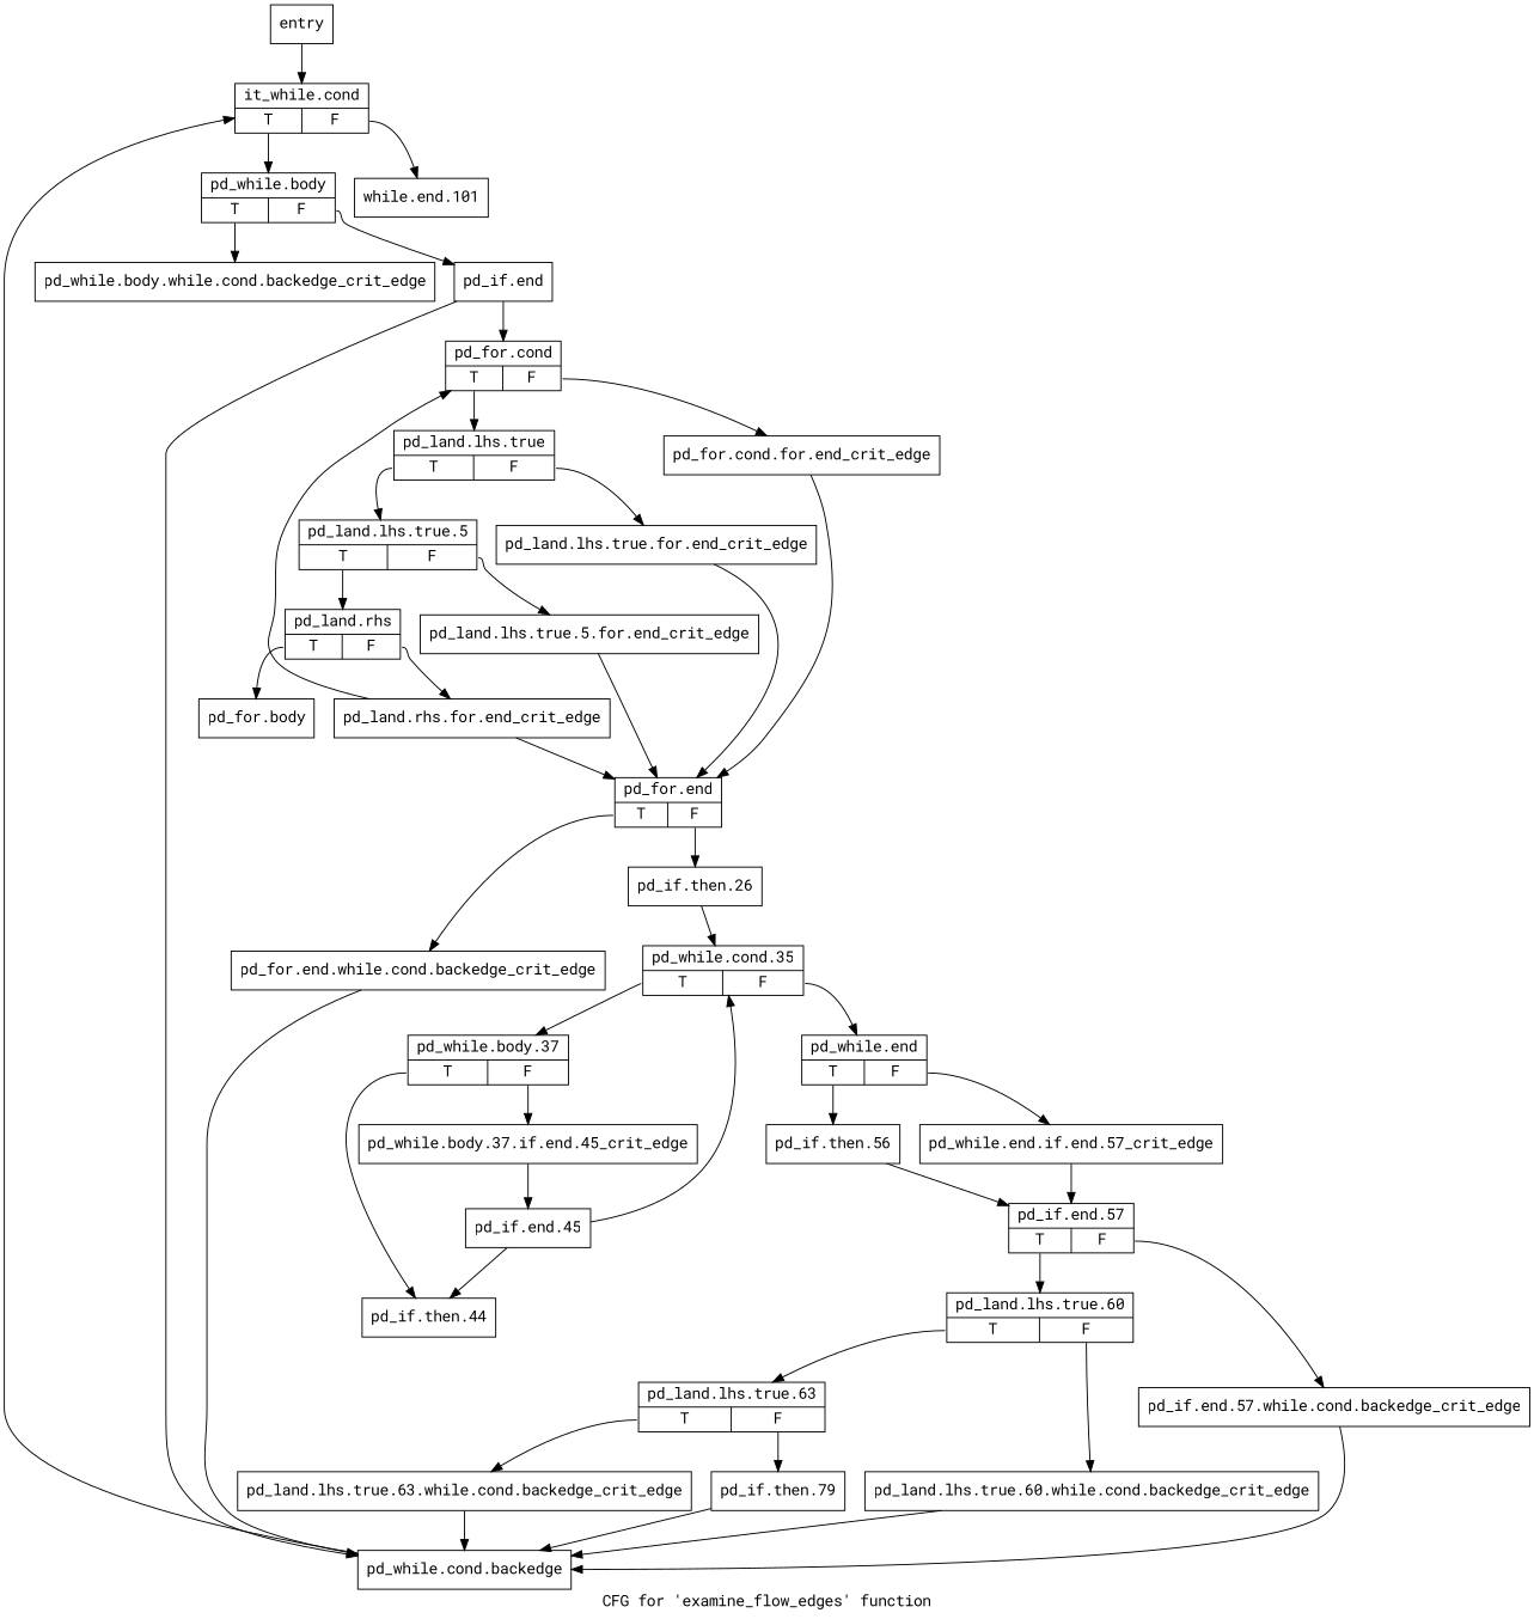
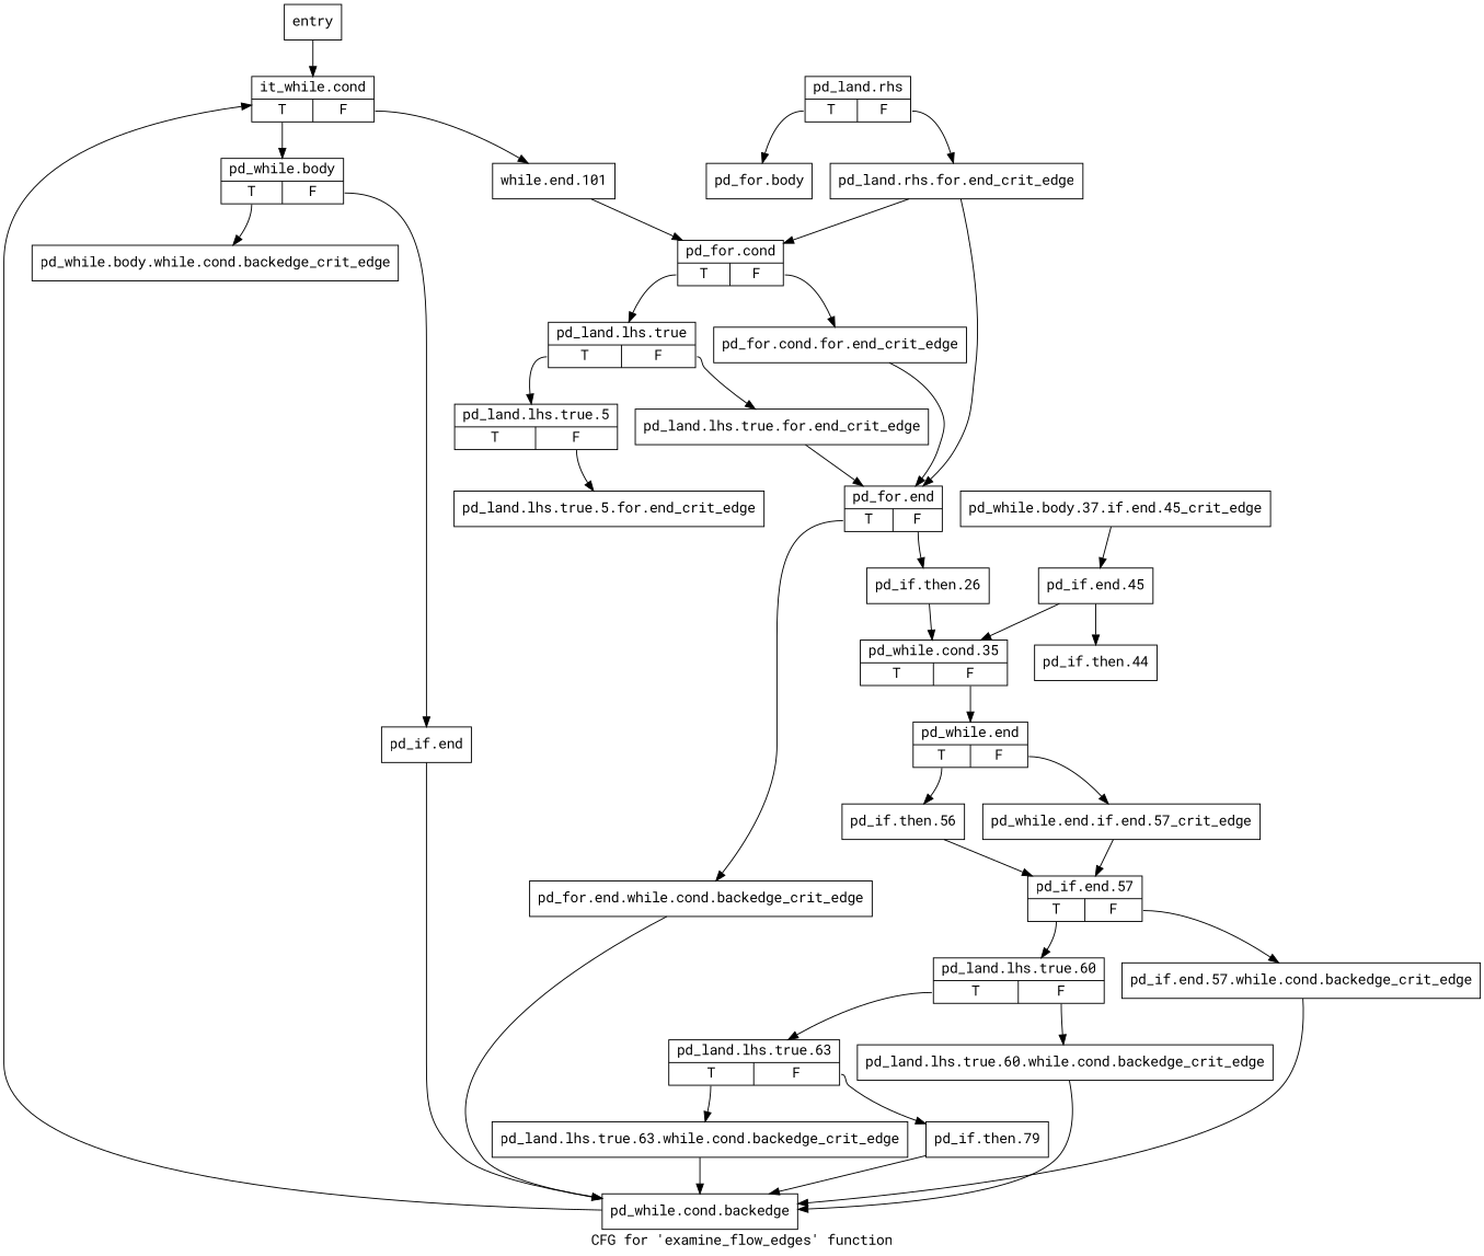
  digraph {
    fontname="Roboto Mono"
    label="CFG for 'examine_flow_edges' function"
    node [fontname="Roboto Mono" shape=record]
    edge [fontname="Roboto Mono"]
    n1 [label="{entry}"]
    n2 [label="{it_while.cond|{<s0>T|<s1>F}}"]
    n3 [label="{pd_while.body|{<s0>T|<s1>F}}"]
    n4 [label="{while.end.101}"]
    n5 [label="{pd_while.body.while.cond.backedge_crit_edge}"]
    n6 [label="{pd_if.end}"]
    n7 [label="{pd_while.cond.backedge}"]
    n8 [label="{pd_for.cond|{<s0>T|<s1>F}}"]
    n9 [label="{pd_land.lhs.true|{<s0>T|<s1>F}}"]
    n10 [label="{pd_for.cond.for.end_crit_edge}"]
    n11 [label="{pd_land.lhs.true.5|{<s0>T|<s1>F}}"]
    n12 [label="{pd_land.lhs.true.for.end_crit_edge}"]
    n13 [label="{pd_for.end|{<s0>T|<s1>F}}"]
    n14 [label="{pd_land.rhs|{<s0>T|<s1>F}}"]
    n15 [label="{pd_land.lhs.true.5.for.end_crit_edge}"]
    n16 [label="{pd_for.end.while.cond.backedge_crit_edge}"]
    n17 [label="{pd_if.then.26}"]
    n18 [label="{pd_while.cond.35|{<s0>T|<s1>F}}"]
    n19 [label="{pd_for.body}"]
    n20 [label="{pd_land.rhs.for.end_crit_edge}"]
-   n21 [label="{pd_while.body.37|{<s0>T|<s1>F}}"]
    n22 [label="{pd_while.end|{<s0>T|<s1>F}}"]
    n23 [label="{pd_if.then.44}"]
    n24 [label="{pd_while.body.37.if.end.45_crit_edge}"]
    n25 [label="{pd_if.then.56}"]
    n26 [label="{pd_while.end.if.end.57_crit_edge}"]
    n27 [label="{pd_if.end.45}"]
    n28 [label="{pd_if.end.57|{<s0>T|<s1>F}}"]
    n29 [label="{pd_land.lhs.true.60|{<s0>T|<s1>F}}"]
    n30 [label="{pd_if.end.57.while.cond.backedge_crit_edge}"]
    n31 [label="{pd_land.lhs.true.63|{<s0>T|<s1>F}}"]
    n32 [label="{pd_land.lhs.true.60.while.cond.backedge_crit_edge}"]
    n33 [label="{pd_land.lhs.true.63.while.cond.backedge_crit_edge}"]
    n34 [label="{pd_if.then.79}"]
    n1 -> n2
    n2 -> n3 [tailport=s0]
    n2 -> n4 [tailport=s1]
    n3 -> n5 [tailport=s0]
    n3 -> n6 [tailport=s1]
    n6 -> n7
-   n6 -> n8
+   n4 -> n8
    n7 -> n2
    n8 -> n9 [tailport=s0]
    n8 -> n10 [tailport=s1]
    n9 -> n11 [tailport=s0]
    n9 -> n12 [tailport=s1]
    n10 -> n13
-   n11 -> n14 [tailport=s0]
    n11 -> n15 [tailport=s1]
    n12 -> n13
    n13 -> n16 [tailport=s0]
    n13 -> n17 [tailport=s1]
    n14 -> n19 [tailport=s0]
    n14 -> n20 [tailport=s1]
-   n15 -> n13
    n16 -> n7
    n17 -> n18
-   n18 -> n21 [tailport=s0]
    n18 -> n22 [tailport=s1]
    n20 -> n8
    n20 -> n13
-   n21 -> n23 [tailport=s0]
-   n21 -> n24 [tailport=s1]
    n22 -> n25 [tailport=s0]
    n22 -> n26 [tailport=s1]
    n24 -> n27
    n25 -> n28
    n26 -> n28
    n27 -> n18
    n27 -> n23
    n28 -> n29 [tailport=s0]
    n28 -> n30 [tailport=s1]
    n29 -> n31 [tailport=s0]
    n29 -> n32 [tailport=s1]
    n30 -> n7
    n31 -> n33 [tailport=s0]
    n31 -> n34 [tailport=s1]
    n32 -> n7
    n33 -> n7
    n34 -> n7
  }
